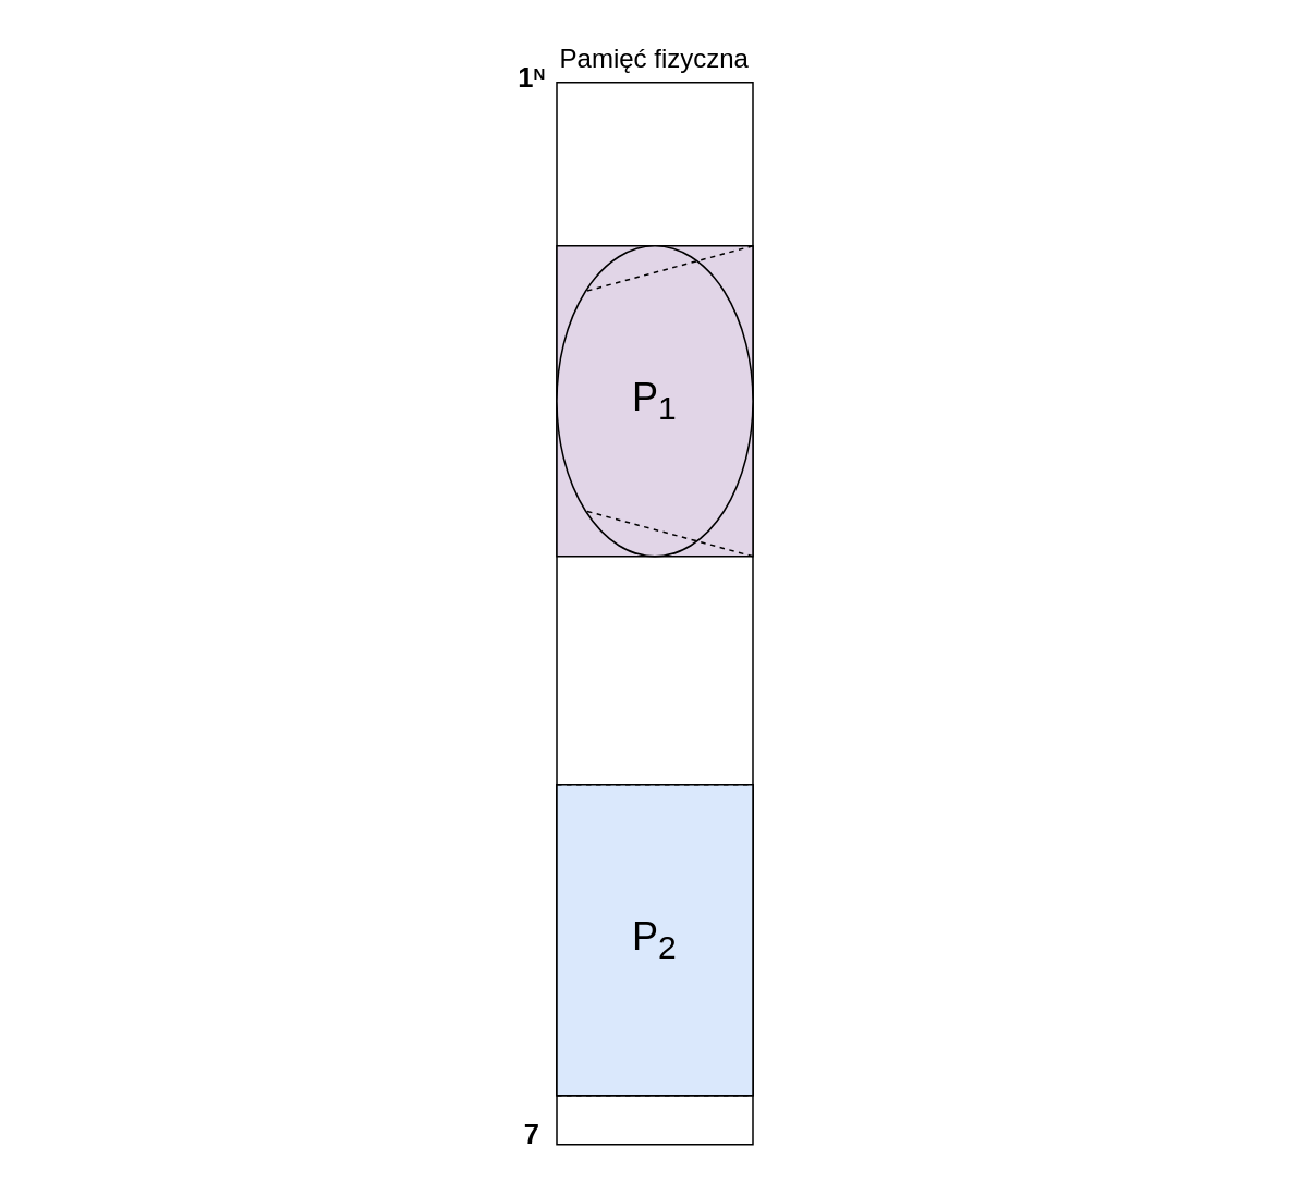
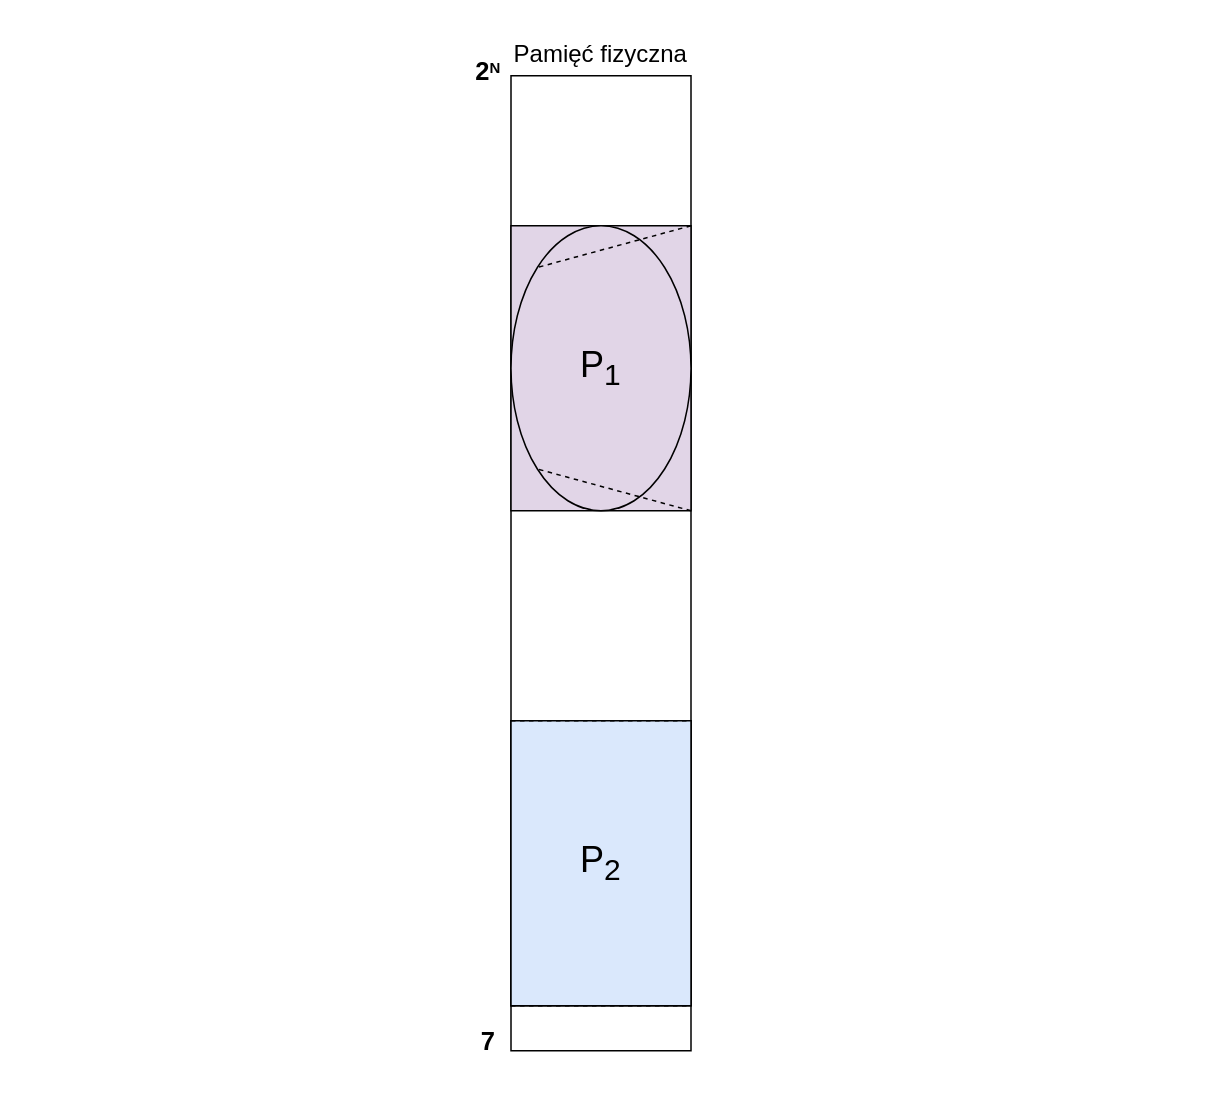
  <mxCell id="0" />
  <mxCell id="1" parent="0" />
  <mxCell id="2" value="" style="rounded=0;whiteSpace=wrap;html=1;strokeWidth=1;" parent="1" vertex="1"><mxGeometry x="340" y="50" width="120" height="650" as="geometry" /></mxCell>
  <mxCell id="3" value="" style="rounded=0;whiteSpace=wrap;html=1;fillColor=#E1D5E7;fillStyle=auto;gradientColor=none;strokeWidth=1;" parent="1" vertex="1"><mxGeometry x="340" y="150" width="120" height="190" as="geometry" /></mxCell>
  <mxCell id="4" value="" style="rounded=0;whiteSpace=wrap;html=1;fillColor=#D5E8D4;strokeWidth=1;fillStyle=auto;" parent="1" vertex="1"><mxGeometry x="340" y="480" width="120" height="190" as="geometry" /></mxCell>
  <mxCell id="5" value="&lt;font style=&quot;font-size: 16px;&quot;&gt;Pamięć fizyczna&lt;/font&gt;" style="text;html=1;align=center;verticalAlign=middle;whiteSpace=wrap;rounded=0;" parent="1" vertex="1"><mxGeometry x="340" y="20" width="120" height="30" as="geometry" /></mxCell>
  <mxCell id="6" value="&lt;font style=&quot;font-size: 24px;&quot;&gt;P&lt;sub&gt;1&lt;/sub&gt;&lt;/font&gt;" style="ellipse;whiteSpace=wrap;html=1;fillColor=#E1D5E7;fillStyle=auto;gradientColor=none;strokeWidth=1;" parent="1" vertex="1"><mxGeometry x="340" y="150" width="120" height="190" as="geometry" /></mxCell>
  <mxCell id="7" value="&lt;font style=&quot;font-size: 24px;&quot;&gt;P&lt;sub&gt;2&lt;/sub&gt;&lt;/font&gt;" style="rounded=0;whiteSpace=wrap;html=1;fillColor=#dae8fc;strokeWidth=1;" parent="1" vertex="1"><mxGeometry x="340" y="480" width="120" height="190" as="geometry" /></mxCell>
  <mxCell id="8" value="" style="endArrow=none;dashed=1;html=1;rounded=0;entryX=0;entryY=0;entryDx=0;entryDy=0;exitX=1;exitY=0;exitDx=0;exitDy=0;" parent="1" source="3" target="6" edge="1"><mxGeometry width="50" height="50" relative="1" as="geometry"><mxPoint x="330" y="110" as="sourcePoint" /><mxPoint x="190" y="110" as="targetPoint" /></mxGeometry></mxCell>
  <mxCell id="9" value="" style="endArrow=none;dashed=1;html=1;rounded=0;entryX=0;entryY=1;entryDx=0;entryDy=0;exitX=1;exitY=1;exitDx=0;exitDy=0;" parent="1" source="3" target="6" edge="1"><mxGeometry width="50" height="50" relative="1" as="geometry"><mxPoint x="330" y="370" as="sourcePoint" /><mxPoint x="190" y="330" as="targetPoint" /></mxGeometry></mxCell>
  <mxCell id="10" value="" style="endArrow=none;dashed=1;html=1;rounded=0;entryX=1;entryY=0;entryDx=0;entryDy=0;exitX=0;exitY=0;exitDx=0;exitDy=0;" parent="1" source="4" target="7" edge="1"><mxGeometry width="50" height="50" relative="1" as="geometry"><mxPoint x="330" y="405" as="sourcePoint" /><mxPoint x="190" y="365" as="targetPoint" /></mxGeometry></mxCell>
  <mxCell id="11" value="" style="endArrow=none;dashed=1;html=1;rounded=0;entryX=1;entryY=1;entryDx=0;entryDy=0;exitX=0;exitY=1;exitDx=0;exitDy=0;" parent="1" source="4" target="7" edge="1"><mxGeometry width="50" height="50" relative="1" as="geometry"><mxPoint x="350" y="490" as="sourcePoint" /><mxPoint x="210" y="470" as="targetPoint" /></mxGeometry></mxCell>
  <mxCell id="12" value="" style="endArrow=none;html=1;rounded=0;strokeColor=none;" parent="1" edge="1"><mxGeometry width="50" height="50" relative="1" as="geometry"><mxPoint x="20.43" y="650" as="sourcePoint" /><mxPoint x="20" y="50" as="targetPoint" /></mxGeometry></mxCell>
  <mxCell id="13" value="&lt;font style=&quot;font-size: 17px;&quot;&gt;&lt;b&gt;7&lt;/b&gt;&lt;b&gt;&lt;br&gt;&lt;/b&gt;&lt;/font&gt;" style="text;html=1;align=center;verticalAlign=middle;whiteSpace=wrap;rounded=0;" parent="1" vertex="1"><mxGeometry x="295" y="680" width="60" height="30" as="geometry" /></mxCell>
- <mxCell id="14" value="&lt;font style=&quot;font-size: 17px;&quot;&gt;&lt;b style=&quot;font-size: 17px;&quot;&gt;1&lt;/b&gt;&lt;/font&gt;&lt;font size=&quot;1&quot;&gt;&lt;b&gt;&lt;sup style=&quot;font-size: 10px;&quot;&gt;N&lt;/sup&gt;&lt;/b&gt;&lt;/font&gt;" style="text;html=1;align=center;verticalAlign=middle;whiteSpace=wrap;rounded=0;fontSize=17;" parent="1" vertex="1"><mxGeometry x="295" y="33" width="60" height="30" as="geometry" /></mxCell>
+ <mxCell id="14" value="&lt;font style=&quot;font-size: 17px;&quot;&gt;&lt;b style=&quot;font-size: 17px;&quot;&gt;2&lt;/b&gt;&lt;/font&gt;&lt;font size=&quot;1&quot;&gt;&lt;b&gt;&lt;sup style=&quot;font-size: 10px;&quot;&gt;N&lt;/sup&gt;&lt;/b&gt;&lt;/font&gt;" style="text;html=1;align=center;verticalAlign=middle;whiteSpace=wrap;rounded=0;fontSize=17;" parent="1" vertex="1"><mxGeometry x="295" y="33" width="60" height="30" as="geometry" /></mxCell>
  <mxCell id="15" value="" style="endArrow=none;html=1;rounded=0;strokeColor=none;" parent="1" edge="1"><mxGeometry width="50" height="50" relative="1" as="geometry"><mxPoint x="780.43" y="660" as="sourcePoint" /><mxPoint x="780" y="60" as="targetPoint" /></mxGeometry></mxCell>
